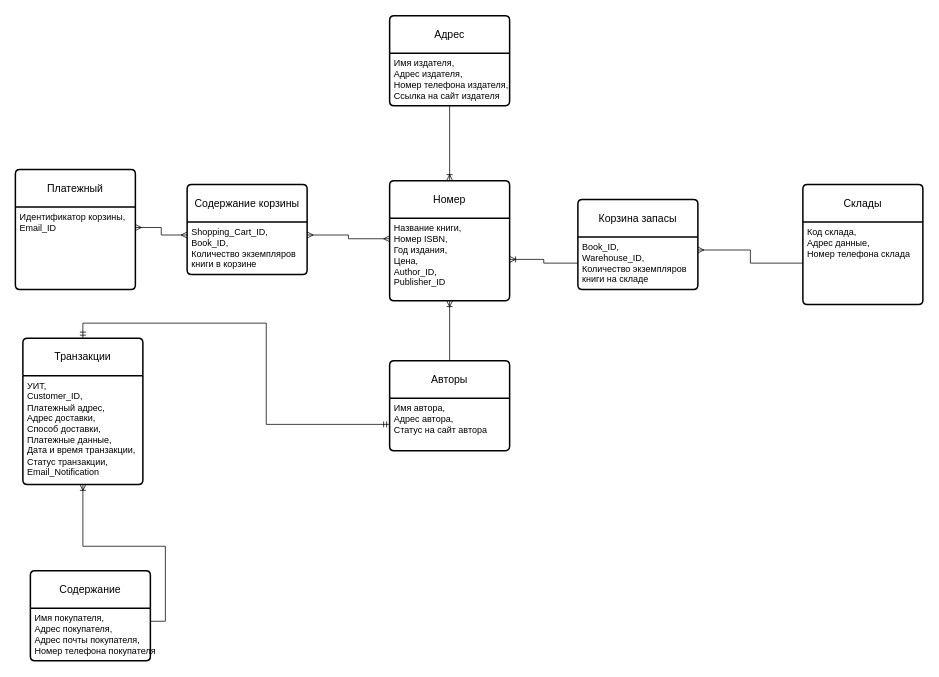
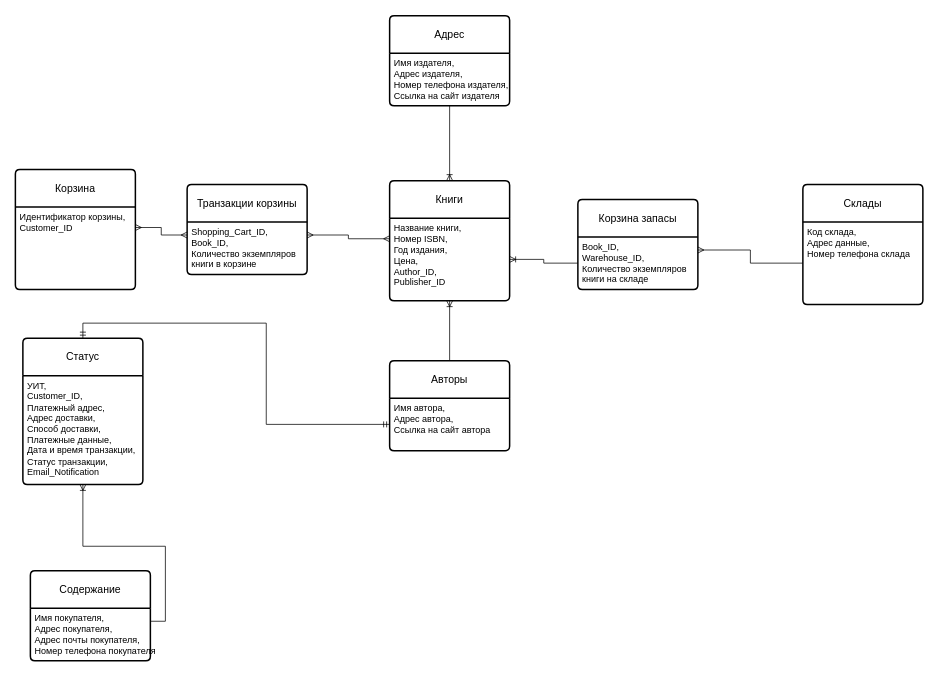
  <mxCell id="0" />
  <mxCell id="1" parent="0" />
- <mxCell id="2" value="Номер" style="swimlane;childLayout=stackLayout;horizontal=1;startSize=50;horizontalStack=0;rounded=1;fontSize=14;fontStyle=0;strokeWidth=2;resizeParent=0;resizeLast=1;shadow=0;dashed=0;align=center;arcSize=4;whiteSpace=wrap;html=1;" vertex="1" parent="1"><mxGeometry x="519" y="240" width="160" height="160" as="geometry" /></mxCell>
+ <mxCell id="2" value="Книги" style="swimlane;childLayout=stackLayout;horizontal=1;startSize=50;horizontalStack=0;rounded=1;fontSize=14;fontStyle=0;strokeWidth=2;resizeParent=0;resizeLast=1;shadow=0;dashed=0;align=center;arcSize=4;whiteSpace=wrap;html=1;" vertex="1" parent="1"><mxGeometry x="519" y="240" width="160" height="160" as="geometry" /></mxCell>
  <mxCell id="3" value="Название книги, &lt;br&gt;Номер ISBN, &lt;br&gt;Год издания, &lt;br&gt;Цена, &lt;br&gt;Author_ID, &lt;br&gt;Publisher_ID" style="align=left;strokeColor=none;fillColor=none;spacingLeft=4;fontSize=12;verticalAlign=top;resizable=0;rotatable=0;part=1;html=1;" vertex="1" parent="2"><mxGeometry y="50" width="160" height="110" as="geometry" /></mxCell>
  <mxCell id="4" style="edgeStyle=orthogonalEdgeStyle;rounded=0;orthogonalLoop=1;jettySize=auto;html=1;exitX=0.5;exitY=0;exitDx=0;exitDy=0;entryX=0.5;entryY=1;entryDx=0;entryDy=0;endArrow=ERoneToMany;endFill=0;" edge="1" parent="1" source="5" target="3"><mxGeometry relative="1" as="geometry" /></mxCell>
  <mxCell id="5" value="Авторы" style="swimlane;childLayout=stackLayout;horizontal=1;startSize=50;horizontalStack=0;rounded=1;fontSize=14;fontStyle=0;strokeWidth=2;resizeParent=0;resizeLast=1;shadow=0;dashed=0;align=center;arcSize=4;whiteSpace=wrap;html=1;" vertex="1" parent="1"><mxGeometry x="519" y="480" width="160" height="120" as="geometry" /></mxCell>
- <mxCell id="6" value="Имя автора, &lt;br&gt;Адрес автора, &lt;br&gt;Статус на сайт автора" style="align=left;strokeColor=none;fillColor=none;spacingLeft=4;fontSize=12;verticalAlign=top;resizable=0;rotatable=0;part=1;html=1;" vertex="1" parent="5"><mxGeometry y="50" width="160" height="70" as="geometry" /></mxCell>
+ <mxCell id="6" value="Имя автора, &lt;br&gt;Адрес автора, &lt;br&gt;Ссылка на сайт автора" style="align=left;strokeColor=none;fillColor=none;spacingLeft=4;fontSize=12;verticalAlign=top;resizable=0;rotatable=0;part=1;html=1;" vertex="1" parent="5"><mxGeometry y="50" width="160" height="70" as="geometry" /></mxCell>
  <mxCell id="7" value="Адрес" style="swimlane;childLayout=stackLayout;horizontal=1;startSize=50;horizontalStack=0;rounded=1;fontSize=14;fontStyle=0;strokeWidth=2;resizeParent=0;resizeLast=1;shadow=0;dashed=0;align=center;arcSize=4;whiteSpace=wrap;html=1;" vertex="1" parent="1"><mxGeometry x="519" y="20" width="160" height="120" as="geometry" /></mxCell>
  <mxCell id="8" value="Имя издателя, &lt;br&gt;Адрес издателя, &lt;br&gt;Номер телефона издателя, &lt;br&gt;Ссылка на сайт издателя" style="align=left;strokeColor=none;fillColor=none;spacingLeft=4;fontSize=12;verticalAlign=top;resizable=0;rotatable=0;part=1;html=1;" vertex="1" parent="7"><mxGeometry y="50" width="160" height="70" as="geometry" /></mxCell>
  <mxCell id="9" value="Склады" style="swimlane;childLayout=stackLayout;horizontal=1;startSize=50;horizontalStack=0;rounded=1;fontSize=14;fontStyle=0;strokeWidth=2;resizeParent=0;resizeLast=1;shadow=0;dashed=0;align=center;arcSize=4;whiteSpace=wrap;html=1;" vertex="1" parent="1"><mxGeometry x="1070" y="245" width="160" height="160" as="geometry" /></mxCell>
  <mxCell id="10" value="Код склада, &lt;br&gt;Адрес данные, &lt;br&gt;Номер телефона склада" style="align=left;strokeColor=none;fillColor=none;spacingLeft=4;fontSize=12;verticalAlign=top;resizable=0;rotatable=0;part=1;html=1;" vertex="1" parent="9"><mxGeometry y="50" width="160" height="110" as="geometry" /></mxCell>
  <mxCell id="11" value="Корзина запасы" style="swimlane;childLayout=stackLayout;horizontal=1;startSize=50;horizontalStack=0;rounded=1;fontSize=14;fontStyle=0;strokeWidth=2;resizeParent=0;resizeLast=1;shadow=0;dashed=0;align=center;arcSize=4;whiteSpace=wrap;html=1;" vertex="1" parent="1"><mxGeometry x="770" y="265" width="160" height="120" as="geometry" /></mxCell>
  <mxCell id="12" value="Book_ID, &lt;br&gt;Warehouse_ID, &lt;br&gt;Количество экземпляров &lt;br&gt;книги на складе" style="align=left;strokeColor=none;fillColor=none;spacingLeft=4;fontSize=12;verticalAlign=top;resizable=0;rotatable=0;part=1;html=1;" vertex="1" parent="11"><mxGeometry y="50" width="160" height="70" as="geometry" /></mxCell>
  <mxCell id="13" value="Содержание" style="swimlane;childLayout=stackLayout;horizontal=1;startSize=50;horizontalStack=0;rounded=1;fontSize=14;fontStyle=0;strokeWidth=2;resizeParent=0;resizeLast=1;shadow=0;dashed=0;align=center;arcSize=4;whiteSpace=wrap;html=1;" vertex="1" parent="1"><mxGeometry x="40" y="760" width="160" height="120" as="geometry" /></mxCell>
  <mxCell id="14" value="Имя покупателя, &lt;br&gt;Адрес покупателя, &lt;br&gt;Адрес почты покупателя, &lt;br&gt;Номер телефона покупателя" style="align=left;strokeColor=none;fillColor=none;spacingLeft=4;fontSize=12;verticalAlign=top;resizable=0;rotatable=0;part=1;html=1;" vertex="1" parent="13"><mxGeometry y="50" width="160" height="70" as="geometry" /></mxCell>
- <mxCell id="15" value="Платежный" style="swimlane;childLayout=stackLayout;horizontal=1;startSize=50;horizontalStack=0;rounded=1;fontSize=14;fontStyle=0;strokeWidth=2;resizeParent=0;resizeLast=1;shadow=0;dashed=0;align=center;arcSize=4;whiteSpace=wrap;html=1;" vertex="1" parent="1"><mxGeometry x="20" y="225" width="160" height="160" as="geometry" /></mxCell>
- <mxCell id="16" value="Идентификатор корзины, &lt;br&gt;Email_ID" style="align=left;strokeColor=none;fillColor=none;spacingLeft=4;fontSize=12;verticalAlign=top;resizable=0;rotatable=0;part=1;html=1;" vertex="1" parent="15"><mxGeometry y="50" width="160" height="110" as="geometry" /></mxCell>
- <mxCell id="17" value="Содержание корзины" style="swimlane;childLayout=stackLayout;horizontal=1;startSize=50;horizontalStack=0;rounded=1;fontSize=14;fontStyle=0;strokeWidth=2;resizeParent=0;resizeLast=1;shadow=0;dashed=0;align=center;arcSize=4;whiteSpace=wrap;html=1;" vertex="1" parent="1"><mxGeometry x="249" y="245" width="160" height="120" as="geometry" /></mxCell>
+ <mxCell id="15" value="Корзина" style="swimlane;childLayout=stackLayout;horizontal=1;startSize=50;horizontalStack=0;rounded=1;fontSize=14;fontStyle=0;strokeWidth=2;resizeParent=0;resizeLast=1;shadow=0;dashed=0;align=center;arcSize=4;whiteSpace=wrap;html=1;" vertex="1" parent="1"><mxGeometry x="20" y="225" width="160" height="160" as="geometry" /></mxCell>
+ <mxCell id="16" value="Идентификатор корзины, &lt;br&gt;Customer_ID" style="align=left;strokeColor=none;fillColor=none;spacingLeft=4;fontSize=12;verticalAlign=top;resizable=0;rotatable=0;part=1;html=1;" vertex="1" parent="15"><mxGeometry y="50" width="160" height="110" as="geometry" /></mxCell>
+ <mxCell id="17" value="Транзакции корзины" style="swimlane;childLayout=stackLayout;horizontal=1;startSize=50;horizontalStack=0;rounded=1;fontSize=14;fontStyle=0;strokeWidth=2;resizeParent=0;resizeLast=1;shadow=0;dashed=0;align=center;arcSize=4;whiteSpace=wrap;html=1;" vertex="1" parent="1"><mxGeometry x="249" y="245" width="160" height="120" as="geometry" /></mxCell>
  <mxCell id="18" value="Shopping_Cart_ID, &lt;br&gt;Book_ID, &lt;br&gt;Количество экземпляров &lt;br&gt;книги в корзине" style="align=left;strokeColor=none;fillColor=none;spacingLeft=4;fontSize=12;verticalAlign=top;resizable=0;rotatable=0;part=1;html=1;" vertex="1" parent="17"><mxGeometry y="50" width="160" height="70" as="geometry" /></mxCell>
  <mxCell id="19" style="edgeStyle=orthogonalEdgeStyle;rounded=0;orthogonalLoop=1;jettySize=auto;html=1;exitX=0.5;exitY=0;exitDx=0;exitDy=0;endArrow=ERmandOne;endFill=0;startArrow=ERmandOne;startFill=0;" edge="1" parent="1" source="20" target="6"><mxGeometry relative="1" as="geometry" /></mxCell>
- <mxCell id="20" value="Транзакции" style="swimlane;childLayout=stackLayout;horizontal=1;startSize=50;horizontalStack=0;rounded=1;fontSize=14;fontStyle=0;strokeWidth=2;resizeParent=0;resizeLast=1;shadow=0;dashed=0;align=center;arcSize=4;whiteSpace=wrap;html=1;" vertex="1" parent="1"><mxGeometry x="30" y="450" width="160" height="195" as="geometry" /></mxCell>
+ <mxCell id="20" value="Статус" style="swimlane;childLayout=stackLayout;horizontal=1;startSize=50;horizontalStack=0;rounded=1;fontSize=14;fontStyle=0;strokeWidth=2;resizeParent=0;resizeLast=1;shadow=0;dashed=0;align=center;arcSize=4;whiteSpace=wrap;html=1;" vertex="1" parent="1"><mxGeometry x="30" y="450" width="160" height="195" as="geometry" /></mxCell>
  <mxCell id="21" value="УИТ, &lt;br&gt;Customer_ID, &lt;br&gt;Платежный адрес, &lt;br&gt;Адрес доставки, &lt;br&gt;Способ доставки, &lt;br&gt;Платежные данные, &lt;br&gt;Дата и время транзакции, &lt;br&gt;Статус транзакции, &lt;br&gt;Email_Notification" style="align=left;strokeColor=none;fillColor=none;spacingLeft=4;fontSize=12;verticalAlign=top;resizable=0;rotatable=0;part=1;html=1;" vertex="1" parent="20"><mxGeometry y="50" width="160" height="145" as="geometry" /></mxCell>
  <mxCell id="22" style="edgeStyle=orthogonalEdgeStyle;rounded=0;orthogonalLoop=1;jettySize=auto;html=1;exitX=1;exitY=0.25;exitDx=0;exitDy=0;entryX=0;entryY=0.25;entryDx=0;entryDy=0;startArrow=ERmany;startFill=0;endArrow=ERmany;endFill=0;" edge="1" parent="1" source="16" target="18"><mxGeometry relative="1" as="geometry" /></mxCell>
  <mxCell id="23" style="edgeStyle=orthogonalEdgeStyle;rounded=0;orthogonalLoop=1;jettySize=auto;html=1;exitX=1;exitY=0.25;exitDx=0;exitDy=0;entryX=0;entryY=0.25;entryDx=0;entryDy=0;endArrow=ERmany;endFill=0;startArrow=ERmany;startFill=0;" edge="1" parent="1" source="18" target="3"><mxGeometry relative="1" as="geometry" /></mxCell>
  <mxCell id="24" style="edgeStyle=orthogonalEdgeStyle;rounded=0;orthogonalLoop=1;jettySize=auto;html=1;exitX=0.5;exitY=1;exitDx=0;exitDy=0;endArrow=ERoneToMany;endFill=0;" edge="1" parent="1" source="8" target="2"><mxGeometry relative="1" as="geometry" /></mxCell>
  <mxCell id="25" style="edgeStyle=orthogonalEdgeStyle;rounded=0;orthogonalLoop=1;jettySize=auto;html=1;exitX=0;exitY=0.5;exitDx=0;exitDy=0;entryX=1;entryY=0.25;entryDx=0;entryDy=0;endArrow=ERmany;endFill=0;" edge="1" parent="1" source="10" target="12"><mxGeometry relative="1" as="geometry" /></mxCell>
  <mxCell id="26" style="edgeStyle=orthogonalEdgeStyle;rounded=0;orthogonalLoop=1;jettySize=auto;html=1;exitX=1;exitY=0.25;exitDx=0;exitDy=0;entryX=0.5;entryY=1;entryDx=0;entryDy=0;endArrow=ERoneToMany;endFill=0;" edge="1" parent="1" source="14" target="21"><mxGeometry relative="1" as="geometry" /></mxCell>
  <mxCell id="27" style="edgeStyle=orthogonalEdgeStyle;rounded=0;orthogonalLoop=1;jettySize=auto;html=1;exitX=0;exitY=0.5;exitDx=0;exitDy=0;entryX=1;entryY=0.5;entryDx=0;entryDy=0;endArrow=ERoneToMany;endFill=0;" edge="1" parent="1" source="12" target="3"><mxGeometry relative="1" as="geometry" /></mxCell>
